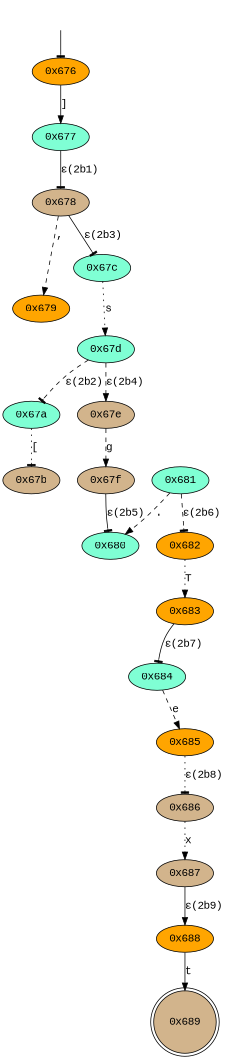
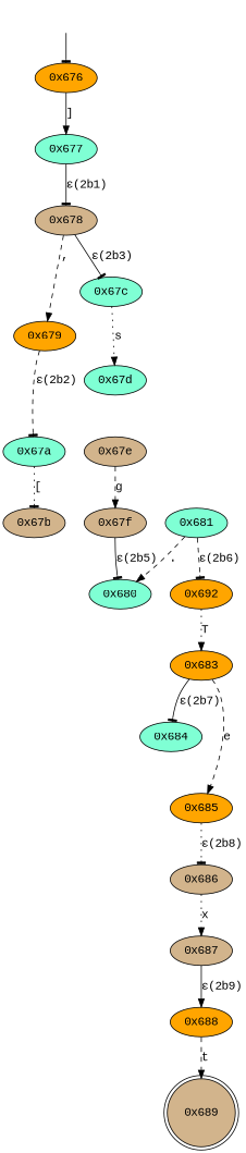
  digraph {
    fontname="Liberation Mono"
    node [fontname="Liberation Mono" style=filled fillcolor=aquamarine]
    edge [arrowhead=normal fontname="Liberation Mono" style=dashed]
    fake [style=invisible fillcolor=""]
    "0x676" [fillcolor=orange root=true]
    "0x677"
    "0x678" [fillcolor=tan]
    "0x679" [fillcolor=orange]
    "0x67c"
    "0x67a"
    "0x67b" [fillcolor=tan]
    "0x67d"
    "0x67e" [fillcolor=tan]
    "0x67f" [fillcolor=tan]
    "0x680"
    "0x681"
-   "0x682" [fillcolor=orange]
+   "0x682" [fillcolor=orange label="0x692"]
    "0x683" [fillcolor=orange]
    "0x684"
    "0x685" [fillcolor=orange]
    "0x686" [fillcolor=tan]
    "0x687" [fillcolor=tan]
    "0x688" [fillcolor=orange]
    "0x689" [fillcolor=tan shape=doublecircle]
    fake -> "0x676" [arrowhead=tee style=solid]
    "0x676" -> "0x677" [label="]" style=solid]
    "0x677" -> "0x678" [arrowhead=tee label="ε(2b1)" style=solid]
    "0x678" -> "0x679" [label=","]
    "0x678" -> "0x67c" [arrowhead=tee label="ε(2b3)" style=solid]
-   "0x67d" -> "0x67a" [arrowhead=tee label="ε(2b2)"]
+   "0x679" -> "0x67a" [arrowhead=tee label="ε(2b2)"]
    "0x67c" -> "0x67d" [label=s style=dotted]
    "0x67a" -> "0x67b" [arrowhead=tee label="[" style=dotted]
-   "0x67d" -> "0x67e" [label="ε(2b4)"]
    "0x67e" -> "0x67f" [label=g]
    "0x67f" -> "0x680" [arrowhead=tee label="ε(2b5)" style=solid]
    "0x681" -> "0x680" [label="."]
    "0x681" -> "0x682" [arrowhead=tee label="ε(2b6)"]
    "0x682" -> "0x683" [label=T style=dotted]
    "0x683" -> "0x684" [arrowhead=tee label="ε(2b7)" style=solid]
-   "0x684" -> "0x685" [label=e]
+   "0x683" -> "0x685" [label=e]
    "0x685" -> "0x686" [arrowhead=tee label="ε(2b8)" style=dotted]
    "0x686" -> "0x687" [label=x style=dotted]
    "0x687" -> "0x688" [label="ε(2b9)" style=solid]
-   "0x688" -> "0x689" [label=t style=solid]
+   "0x688" -> "0x689" [label=t]
  }
